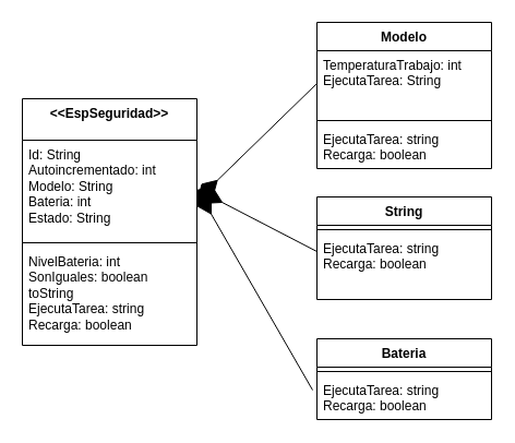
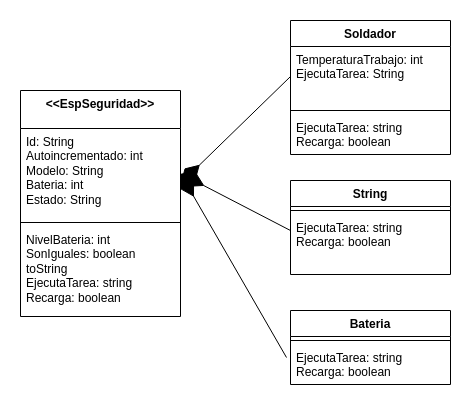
  <mxCell id="0" />
  <mxCell id="1" parent="0" />
  <mxCell id="2" value="&amp;lt;&amp;lt;EspSeguridad&amp;gt;&amp;gt;" style="swimlane;fontStyle=1;align=center;verticalAlign=top;childLayout=stackLayout;horizontal=1;startSize=38;horizontalStack=0;resizeParent=1;resizeParentMax=0;resizeLast=0;collapsible=1;marginBottom=0;whiteSpace=wrap;html=1;autosize=1;" vertex="1" parent="1"><mxGeometry x="20" y="90" width="160" height="226" as="geometry" /></mxCell>
  <mxCell id="3" value="Id: String&lt;div&gt;Autoincrementado: int&lt;/div&gt;&lt;div&gt;Modelo: String&lt;/div&gt;&lt;div&gt;Bateria: int&amp;nbsp;&lt;/div&gt;&lt;div&gt;Estado: String&lt;/div&gt;" style="text;strokeColor=none;fillColor=none;align=left;verticalAlign=top;spacingLeft=4;spacingRight=4;overflow=hidden;rotatable=0;points=[[0,0.5],[1,0.5]];portConstraint=eastwest;whiteSpace=wrap;html=1;autosize=1;" vertex="1" parent="2"><mxGeometry y="38" width="160" height="90" as="geometry" /></mxCell>
  <mxCell id="4" value="" style="line;strokeWidth=1;fillColor=none;align=left;verticalAlign=middle;spacingTop=-1;spacingLeft=3;spacingRight=3;rotatable=0;labelPosition=right;points=[];portConstraint=eastwest;strokeColor=inherit;autosize=1;" vertex="1" parent="2"><mxGeometry y="128" width="160" height="8" as="geometry" /></mxCell>
  <mxCell id="5" value="NivelBateria: int&lt;div&gt;SonIguales: boolean&lt;/div&gt;&lt;div&gt;toString&lt;/div&gt;&lt;div&gt;EjecutaTarea: string&lt;/div&gt;&lt;div&gt;Recarga: boolean&lt;/div&gt;" style="text;strokeColor=none;fillColor=none;align=left;verticalAlign=top;spacingLeft=4;spacingRight=4;overflow=hidden;rotatable=0;points=[[0,0.5],[1,0.5]];portConstraint=eastwest;whiteSpace=wrap;html=1;autosize=1;" vertex="1" parent="2"><mxGeometry y="136" width="160" height="90" as="geometry" /></mxCell>
- <mxCell id="6" value="Modelo" style="swimlane;fontStyle=1;align=center;verticalAlign=top;childLayout=stackLayout;horizontal=1;startSize=26;horizontalStack=0;resizeParent=1;resizeParentMax=0;resizeLast=0;collapsible=1;marginBottom=0;whiteSpace=wrap;html=1;autosize=1;" vertex="1" parent="1"><mxGeometry x="290" y="20" width="160" height="134" as="geometry" /></mxCell>
+ <mxCell id="6" value="Soldador" style="swimlane;fontStyle=1;align=center;verticalAlign=top;childLayout=stackLayout;horizontal=1;startSize=26;horizontalStack=0;resizeParent=1;resizeParentMax=0;resizeLast=0;collapsible=1;marginBottom=0;whiteSpace=wrap;html=1;autosize=1;" vertex="1" parent="1"><mxGeometry x="290" y="20" width="160" height="134" as="geometry" /></mxCell>
  <mxCell id="7" value="TemperaturaTrabajo: int&lt;div&gt;EjecutaTarea: String&lt;/div&gt;&lt;div&gt;&lt;br&gt;&lt;/div&gt;" style="text;strokeColor=none;fillColor=none;align=left;verticalAlign=top;spacingLeft=4;spacingRight=4;overflow=hidden;rotatable=0;points=[[0,0.5],[1,0.5]];portConstraint=eastwest;whiteSpace=wrap;html=1;autosize=1;" vertex="1" parent="6"><mxGeometry y="26" width="160" height="60" as="geometry" /></mxCell>
  <mxCell id="8" value="" style="line;strokeWidth=1;fillColor=none;align=left;verticalAlign=middle;spacingTop=-1;spacingLeft=3;spacingRight=3;rotatable=0;labelPosition=right;points=[];portConstraint=eastwest;strokeColor=inherit;autosize=1;" vertex="1" parent="6"><mxGeometry y="86" width="160" height="8" as="geometry" /></mxCell>
  <mxCell id="9" value="&lt;div&gt;EjecutaTarea: string&lt;/div&gt;&lt;div&gt;Recarga: boolean&lt;/div&gt;" style="text;strokeColor=none;fillColor=none;align=left;verticalAlign=top;spacingLeft=4;spacingRight=4;overflow=hidden;rotatable=0;points=[[0,0.5],[1,0.5]];portConstraint=eastwest;whiteSpace=wrap;html=1;autosize=1;" vertex="1" parent="6"><mxGeometry y="94" width="160" height="40" as="geometry" /></mxCell>
  <mxCell id="10" value="String&lt;div&gt;&lt;br&gt;&lt;/div&gt;" style="swimlane;fontStyle=1;align=center;verticalAlign=top;childLayout=stackLayout;horizontal=1;startSize=26;horizontalStack=0;resizeParent=1;resizeParentMax=0;resizeLast=0;collapsible=1;marginBottom=0;whiteSpace=wrap;html=1;autosize=1;" vertex="1" parent="1"><mxGeometry x="290" y="180" width="160" height="94" as="geometry" /></mxCell>
  <mxCell id="11" value="" style="line;strokeWidth=1;fillColor=none;align=left;verticalAlign=middle;spacingTop=-1;spacingLeft=3;spacingRight=3;rotatable=0;labelPosition=right;points=[];portConstraint=eastwest;strokeColor=inherit;autosize=1;" vertex="1" parent="10"><mxGeometry y="26" width="160" height="8" as="geometry" /></mxCell>
  <mxCell id="12" value="&lt;div&gt;EjecutaTarea: string&lt;/div&gt;&lt;div&gt;Recarga: boolean&lt;/div&gt;&lt;div&gt;&lt;br&gt;&lt;/div&gt;" style="text;strokeColor=none;fillColor=none;align=left;verticalAlign=top;spacingLeft=4;spacingRight=4;overflow=hidden;rotatable=0;points=[[0,0.5],[1,0.5]];portConstraint=eastwest;whiteSpace=wrap;html=1;autosize=1;" vertex="1" parent="10"><mxGeometry y="34" width="160" height="60" as="geometry" /></mxCell>
  <mxCell id="13" value="Bateria" style="swimlane;fontStyle=1;align=center;verticalAlign=top;childLayout=stackLayout;horizontal=1;startSize=26;horizontalStack=0;resizeParent=1;resizeParentMax=0;resizeLast=0;collapsible=1;marginBottom=0;whiteSpace=wrap;html=1;autosize=1;" vertex="1" parent="1"><mxGeometry x="290" y="310" width="160" height="74" as="geometry" /></mxCell>
  <mxCell id="14" value="" style="line;strokeWidth=1;fillColor=none;align=left;verticalAlign=middle;spacingTop=-1;spacingLeft=3;spacingRight=3;rotatable=0;labelPosition=right;points=[];portConstraint=eastwest;strokeColor=inherit;autosize=1;" vertex="1" parent="13"><mxGeometry y="26" width="160" height="8" as="geometry" /></mxCell>
  <mxCell id="15" value="&lt;div&gt;EjecutaTarea: string&lt;/div&gt;&lt;div&gt;Recarga: boolean&lt;/div&gt;" style="text;strokeColor=none;fillColor=none;align=left;verticalAlign=top;spacingLeft=4;spacingRight=4;overflow=hidden;rotatable=0;points=[[0,0.5],[1,0.5]];portConstraint=eastwest;whiteSpace=wrap;html=1;autosize=1;" vertex="1" parent="13"><mxGeometry y="34" width="160" height="40" as="geometry" /></mxCell>
  <mxCell id="16" value="" style="endArrow=diamondThin;endFill=1;endSize=24;html=1;rounded=0;entryX=1;entryY=0.611;entryDx=0;entryDy=0;exitX=0;exitY=0.5;exitDx=0;exitDy=0;entryPerimeter=0;" edge="1" parent="1" source="7" target="3"><mxGeometry width="160" relative="1" as="geometry"><mxPoint x="190" y="330" as="sourcePoint" /><mxPoint x="350" y="330" as="targetPoint" /></mxGeometry></mxCell>
  <mxCell id="17" value="" style="endArrow=diamondThin;endFill=1;endSize=24;html=1;rounded=0;entryX=1;entryY=0.5;entryDx=0;entryDy=0;exitX=0;exitY=0.267;exitDx=0;exitDy=0;exitPerimeter=0;" edge="1" parent="1" source="12" target="3"><mxGeometry width="160" relative="1" as="geometry"><mxPoint x="190" y="330" as="sourcePoint" /><mxPoint x="350" y="330" as="targetPoint" /></mxGeometry></mxCell>
  <mxCell id="18" value="" style="endArrow=diamondThin;endFill=1;endSize=24;html=1;rounded=0;entryX=1;entryY=0.5;entryDx=0;entryDy=0;exitX=-0.025;exitY=0.325;exitDx=0;exitDy=0;exitPerimeter=0;" edge="1" parent="1" source="15" target="3"><mxGeometry width="160" relative="1" as="geometry"><mxPoint x="190" y="330" as="sourcePoint" /><mxPoint x="350" y="330" as="targetPoint" /></mxGeometry></mxCell>
